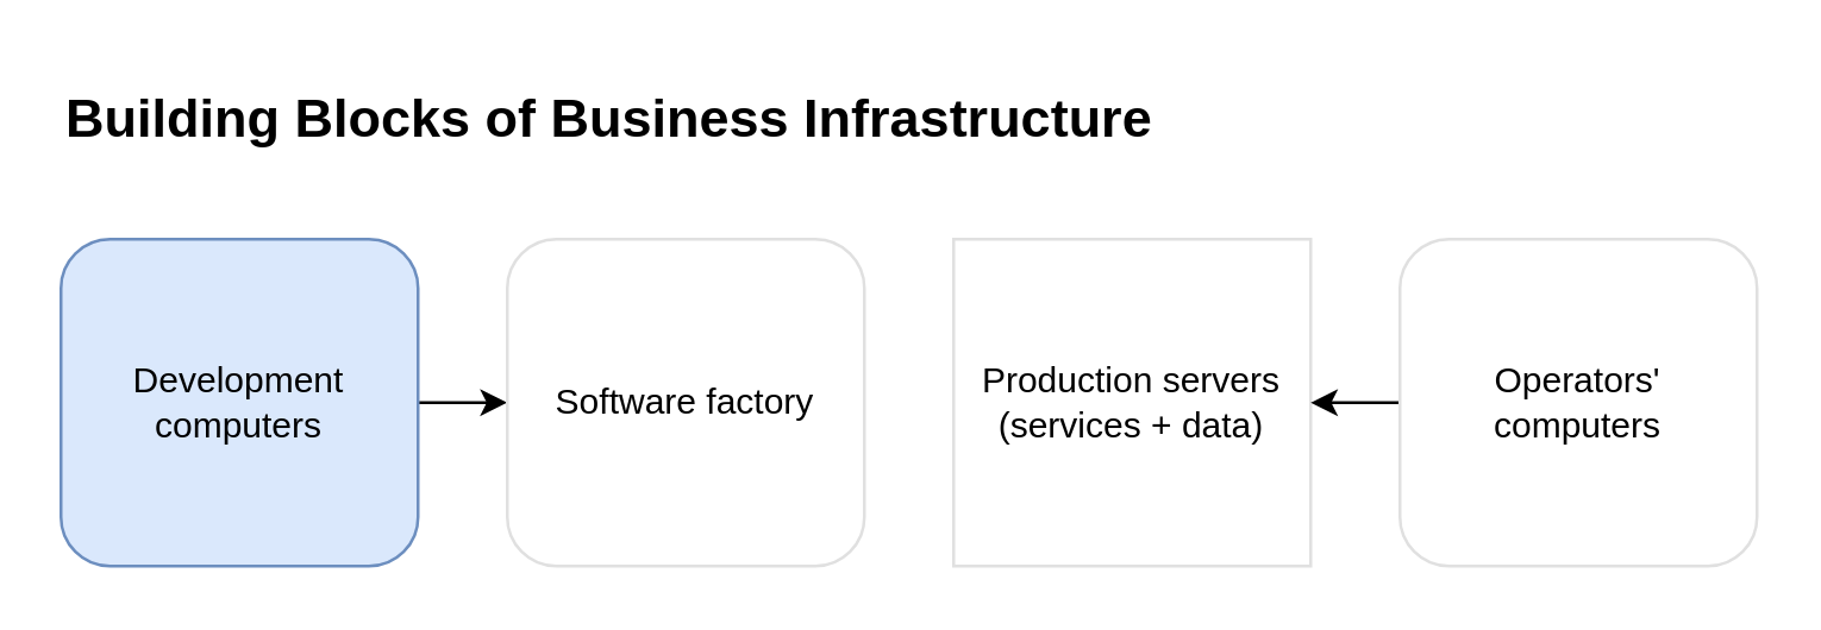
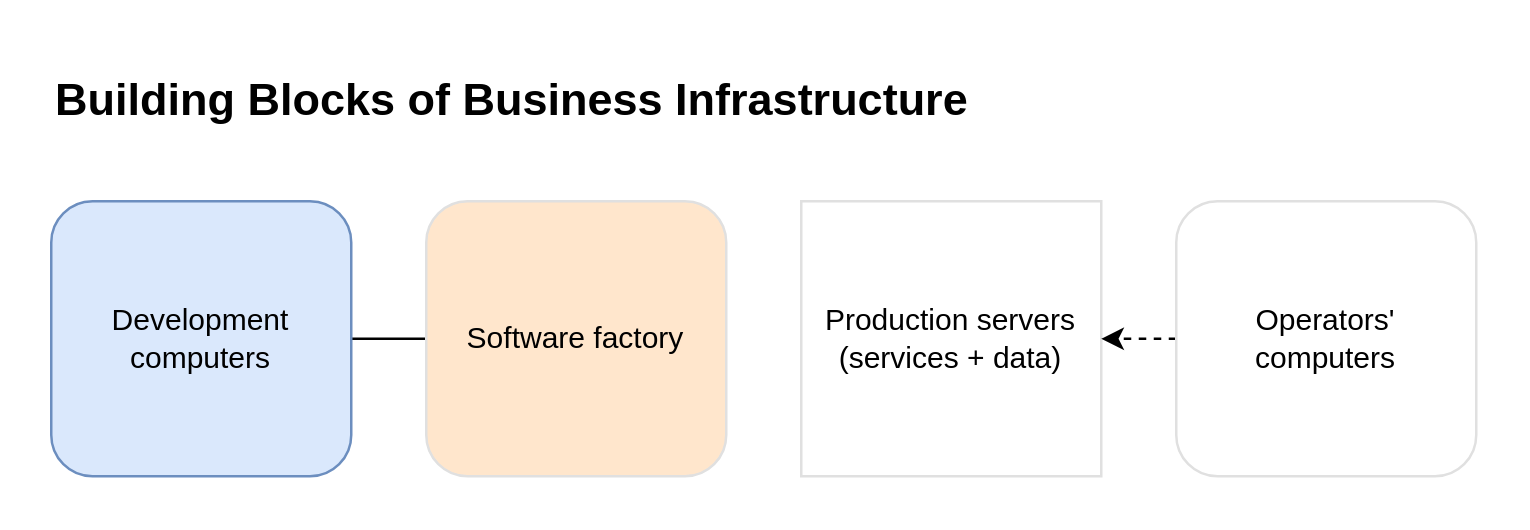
  <mxCell id="0" />
  <mxCell id="1" parent="0" />
- <mxCell id="2" style="edgeStyle=orthogonalEdgeStyle;rounded=0;orthogonalLoop=1;jettySize=auto;html=1;exitX=1;exitY=0.5;exitDx=0;exitDy=0;entryX=0;entryY=0.5;entryDx=0;entryDy=0;" parent="1" source="3" target="4" edge="1"><mxGeometry relative="1" as="geometry" /></mxCell>
+ <mxCell id="2" style="edgeStyle=orthogonalEdgeStyle;rounded=0;orthogonalLoop=1;jettySize=auto;html=1;exitX=1;exitY=0.5;exitDx=0;exitDy=0;entryX=0;entryY=0.5;entryDx=0;entryDy=0;endArrow=none;" parent="1" source="3" target="4" edge="1"><mxGeometry relative="1" as="geometry" /></mxCell>
  <mxCell id="3" value="Development computers" style="rounded=1;whiteSpace=wrap;html=1;strokeColor=#6c8ebf;fillColor=#dae8fc;" parent="1" vertex="1"><mxGeometry x="20" y="80" width="120" height="110" as="geometry" /></mxCell>
- <mxCell id="4" value="Software factory" style="rounded=1;whiteSpace=wrap;html=1;strokeColor=#E0E0E0;" parent="1" vertex="1"><mxGeometry x="170" y="80" width="120" height="110" as="geometry" /></mxCell>
+ <mxCell id="4" value="Software factory" style="rounded=1;whiteSpace=wrap;html=1;strokeColor=#E0E0E0;fillColor=#ffe6cc;" parent="1" vertex="1"><mxGeometry x="170" y="80" width="120" height="110" as="geometry" /></mxCell>
  <mxCell id="5" value="Production servers&lt;br&gt;(services + data)" style="whiteSpace=wrap;html=1;strokeColor=#E0E0E0;rounded=0;" parent="1" vertex="1"><mxGeometry x="320" y="80" width="120" height="110" as="geometry" /></mxCell>
- <mxCell id="6" style="edgeStyle=orthogonalEdgeStyle;rounded=0;orthogonalLoop=1;jettySize=auto;html=1;exitX=0;exitY=0.5;exitDx=0;exitDy=0;entryX=1;entryY=0.5;entryDx=0;entryDy=0;" parent="1" source="7" target="5" edge="1"><mxGeometry relative="1" as="geometry" /></mxCell>
+ <mxCell id="6" style="edgeStyle=orthogonalEdgeStyle;rounded=0;orthogonalLoop=1;jettySize=auto;html=1;exitX=0;exitY=0.5;exitDx=0;exitDy=0;entryX=1;entryY=0.5;entryDx=0;entryDy=0;dashed=1;" parent="1" source="7" target="5" edge="1"><mxGeometry relative="1" as="geometry" /></mxCell>
  <mxCell id="7" value="Operators'&lt;br&gt;computers" style="rounded=1;whiteSpace=wrap;html=1;strokeColor=#E0E0E0;" parent="1" vertex="1"><mxGeometry x="470" y="80" width="120" height="110" as="geometry" /></mxCell>
  <mxCell id="8" value="&lt;font style=&quot;font-size: 18px&quot;&gt;Building Blocks of Business Infrastructure&lt;/font&gt;" style="text;html=1;strokeColor=none;fillColor=none;align=left;verticalAlign=middle;whiteSpace=wrap;rounded=0;shadow=1;fontStyle=1" parent="1" vertex="1"><mxGeometry x="20" y="20" width="402" height="40" as="geometry" /></mxCell>
